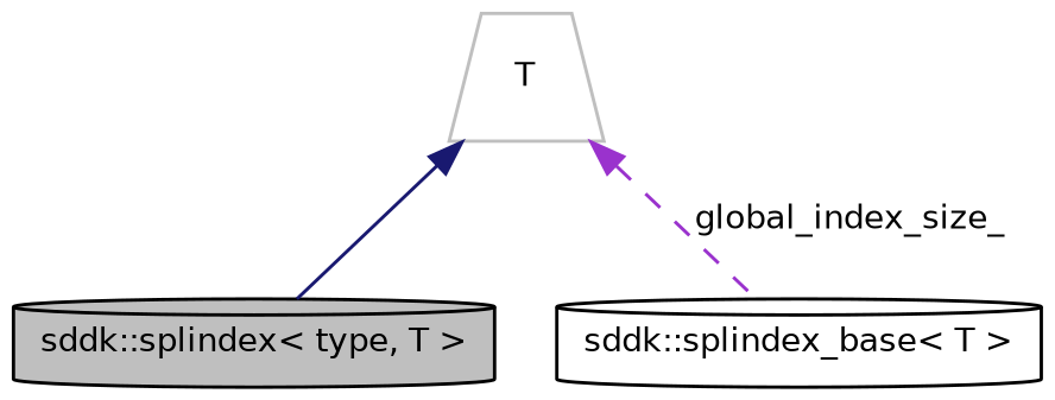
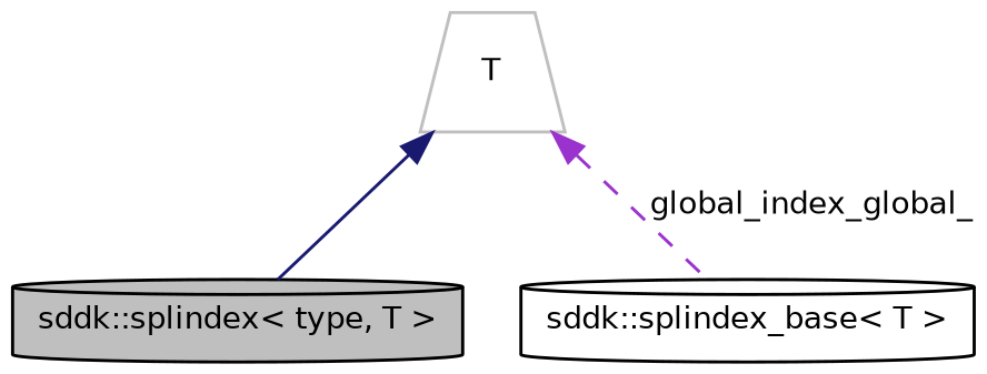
  digraph {
    node [color=black fillcolor=white fontname=Helvetica fontsize=10 shape=cylinder style=filled]
    edge [dir=back fontname=Helvetica fontsize=10 labelfontname=Helvetica labelfontsize=10]
    n1 [fillcolor=grey75 fontcolor=black height=0.2 label="sddk::splindex\< type, T \>" width=0.4]
    n2 [height=0.2 label="sddk::splindex_base\< T \>" width=0.4]
    n3 [color=grey75 height=0.2 label=T shape=trapezium width=0.4]
    n3 -> n1 [color=midnightblue style=solid]
-   n3 -> n2 [color=darkorchid3 label=" global_index_size_" style=dashed]
+   n3 -> n2 [color=darkorchid3 label=" global_index_global_" style=dashed]
  }
